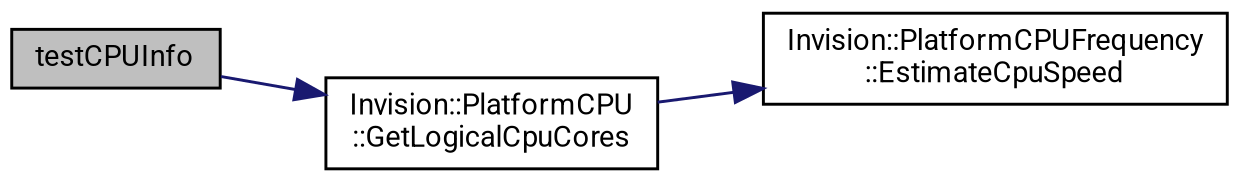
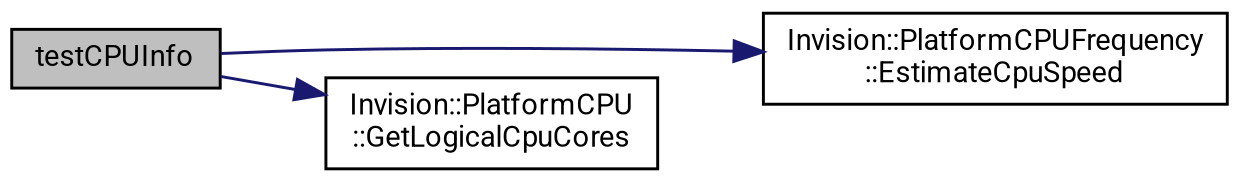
  digraph {
    fontname=Roboto
    rankdir=LR
    node [color=black fillcolor=white fontname=Roboto fontsize=10 shape=record style=filled]
    edge [color=midnightblue fontname=Roboto fontsize=10 labelfontname=Helvetica labelfontsize=10 style=solid]
    n1 [fillcolor=grey75 fontcolor=black height=0.2 label=testCPUInfo width=0.4]
    n2 [height=0.2 label="Invision::PlatformCPUFrequency\l::EstimateCpuSpeed" width=0.4]
    n3 [height=0.2 label="Invision::PlatformCPU\l::GetLogicalCpuCores" width=0.4]
-   n3 -> n2
+   n1 -> n2
    n1 -> n3
  }
